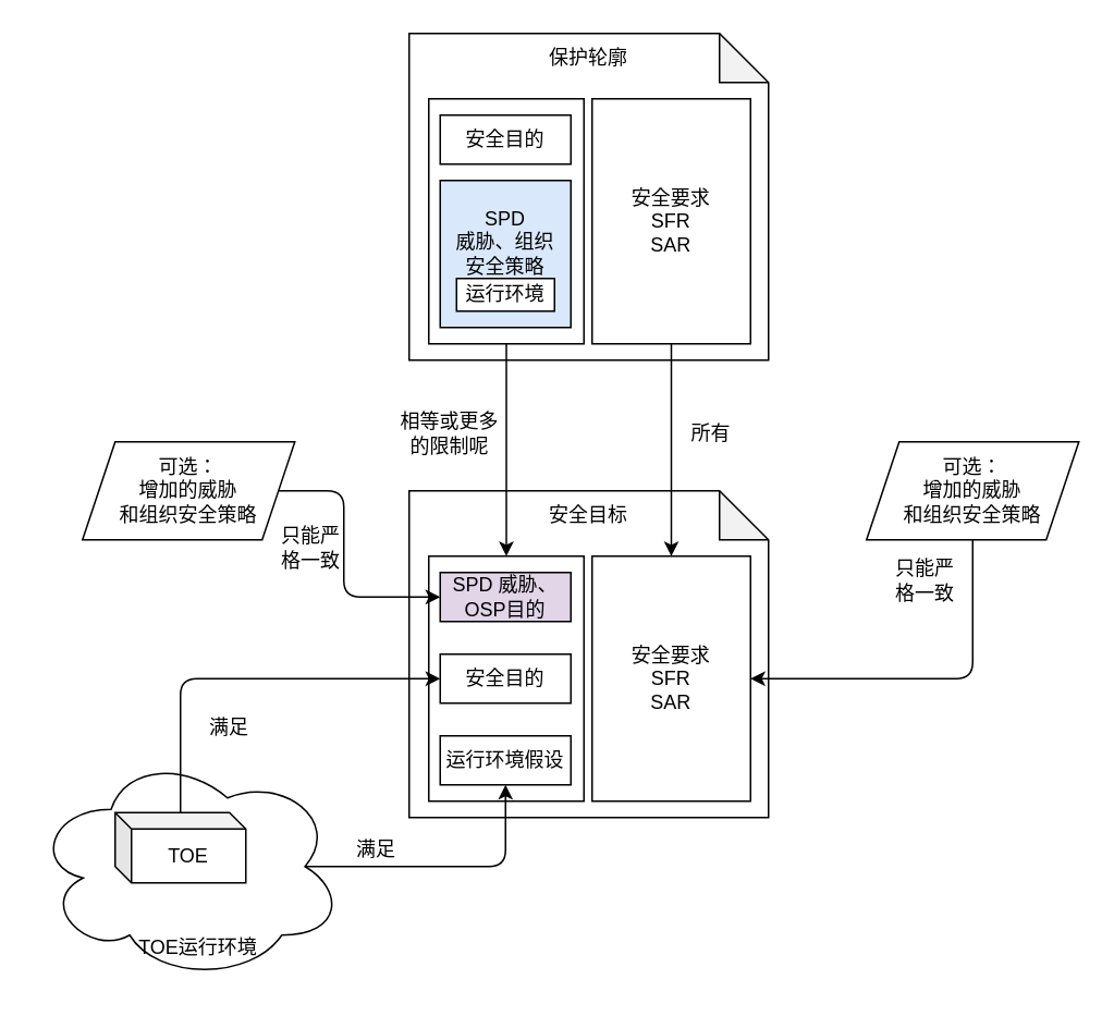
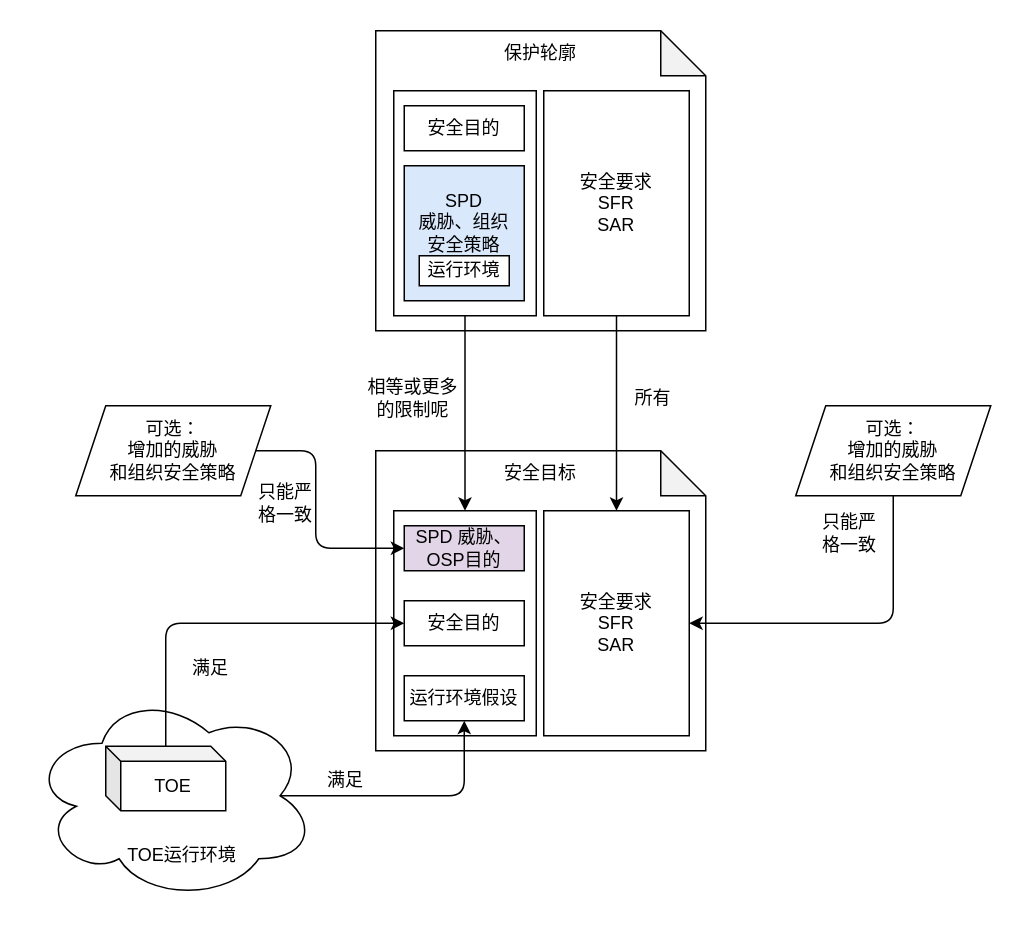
  <mxCell id="0" />
  <mxCell id="1" parent="0" />
  <mxCell id="2" value="" style="shape=note;whiteSpace=wrap;html=1;backgroundOutline=1;darkOpacity=0.05;" parent="1" vertex="1"><mxGeometry x="250" y="300" width="220" height="200" as="geometry" /></mxCell>
  <mxCell id="3" value="" style="ellipse;shape=cloud;whiteSpace=wrap;html=1;" parent="1" vertex="1"><mxGeometry x="20" y="460" width="190" height="140" as="geometry" /></mxCell>
  <mxCell id="4" value="" style="shape=note;whiteSpace=wrap;html=1;backgroundOutline=1;darkOpacity=0.05;" parent="1" vertex="1"><mxGeometry x="250" y="20" width="220" height="200" as="geometry" /></mxCell>
  <mxCell id="5" style="edgeStyle=none;html=1;entryX=0.5;entryY=0;entryDx=0;entryDy=0;" parent="1" source="6" target="14" edge="1"><mxGeometry relative="1" as="geometry" /></mxCell>
  <mxCell id="6" value="" style="rounded=0;whiteSpace=wrap;html=1;" parent="1" vertex="1"><mxGeometry x="262" y="60" width="95" height="150" as="geometry" /></mxCell>
  <mxCell id="7" value="安全目的" style="rounded=0;whiteSpace=wrap;html=1;" parent="1" vertex="1"><mxGeometry x="269" y="70" width="80" height="30" as="geometry" /></mxCell>
  <mxCell id="8" value="SPD&lt;br&gt;威胁、组织&lt;br&gt;安全策略&lt;br&gt;&lt;br&gt;" style="rounded=0;whiteSpace=wrap;html=1;fillColor=#dae8fc;" parent="1" vertex="1"><mxGeometry x="269" y="110" width="80" height="90" as="geometry" /></mxCell>
  <mxCell id="9" value="运行环境" style="rounded=0;whiteSpace=wrap;html=1;" parent="1" vertex="1"><mxGeometry x="279" y="170" width="60" height="20" as="geometry" /></mxCell>
  <mxCell id="10" style="edgeStyle=none;html=1;exitX=0.5;exitY=1;exitDx=0;exitDy=0;entryX=0.5;entryY=0;entryDx=0;entryDy=0;" parent="1" source="11" target="17" edge="1"><mxGeometry relative="1" as="geometry" /></mxCell>
  <mxCell id="11" value="安全要求&lt;br&gt;SFR&lt;br&gt;SAR" style="rounded=0;whiteSpace=wrap;html=1;" parent="1" vertex="1"><mxGeometry x="362" y="60" width="97" height="150" as="geometry" /></mxCell>
  <mxCell id="12" value="保护轮廓" style="text;html=1;strokeColor=none;fillColor=none;align=center;verticalAlign=middle;whiteSpace=wrap;rounded=0;" parent="1" vertex="1"><mxGeometry x="330" y="20" width="60" height="30" as="geometry" /></mxCell>
  <mxCell id="13" value="安全目标" style="text;html=1;strokeColor=none;fillColor=none;align=center;verticalAlign=middle;whiteSpace=wrap;rounded=0;" parent="1" vertex="1"><mxGeometry x="330" y="300" width="60" height="30" as="geometry" /></mxCell>
  <mxCell id="14" value="" style="rounded=0;whiteSpace=wrap;html=1;" parent="1" vertex="1"><mxGeometry x="262" y="340" width="95" height="150" as="geometry" /></mxCell>
  <mxCell id="15" value="SPD 威胁、OSP目的" style="rounded=0;whiteSpace=wrap;html=1;fillColor=#e1d5e7;" parent="1" vertex="1"><mxGeometry x="269" y="350" width="80" height="30" as="geometry" /></mxCell>
  <mxCell id="16" value="安全目的" style="rounded=0;whiteSpace=wrap;html=1;" parent="1" vertex="1"><mxGeometry x="269" y="400" width="80" height="30" as="geometry" /></mxCell>
  <mxCell id="17" value="安全要求&lt;br&gt;SFR&lt;br&gt;SAR" style="rounded=0;whiteSpace=wrap;html=1;" parent="1" vertex="1"><mxGeometry x="362" y="340" width="97" height="150" as="geometry" /></mxCell>
  <mxCell id="18" value="运行环境假设" style="rounded=0;whiteSpace=wrap;html=1;" parent="1" vertex="1"><mxGeometry x="269" y="450" width="80" height="30" as="geometry" /></mxCell>
  <mxCell id="19" style="edgeStyle=none;html=1;exitX=0.875;exitY=0.5;exitDx=0;exitDy=0;entryX=0.5;entryY=1;entryDx=0;entryDy=0;exitPerimeter=0;" parent="1" source="3" target="18" edge="1"><mxGeometry relative="1" as="geometry"><Array as="points"><mxPoint x="309" y="530" /></Array></mxGeometry></mxCell>
  <mxCell id="20" style="edgeStyle=none;html=1;exitX=0;exitY=0;exitDx=40;exitDy=0;exitPerimeter=0;entryX=0;entryY=0.5;entryDx=0;entryDy=0;" parent="1" source="21" target="16" edge="1"><mxGeometry relative="1" as="geometry"><Array as="points"><mxPoint x="110" y="415" /></Array></mxGeometry></mxCell>
  <mxCell id="21" value="TOE" style="shape=cube;whiteSpace=wrap;html=1;boundedLbl=1;backgroundOutline=1;darkOpacity=0.05;darkOpacity2=0.1;size=10;" parent="1" vertex="1"><mxGeometry x="70" y="497" width="80" height="43" as="geometry" /></mxCell>
  <mxCell id="22" value="满足" style="text;html=1;strokeColor=none;fillColor=none;align=center;verticalAlign=middle;whiteSpace=wrap;rounded=0;" parent="1" vertex="1"><mxGeometry x="200" y="505" width="60" height="30" as="geometry" /></mxCell>
  <mxCell id="23" value="满足" style="text;html=1;strokeColor=none;fillColor=none;align=center;verticalAlign=middle;whiteSpace=wrap;rounded=0;" parent="1" vertex="1"><mxGeometry x="110" y="430" width="60" height="30" as="geometry" /></mxCell>
- <mxCell id="24" value="TOE运行环境" style="text;html=1;strokeColor=none;fillColor=none;align=center;verticalAlign=middle;whiteSpace=wrap;rounded=0;" parent="1" vertex="1"><mxGeometry x="62" y="565" width="118" height="30" as="geometry" /></mxCell>
+ <mxCell id="24" value="TOE运行环境" style="text;html=1;strokeColor=none;fillColor=none;align=center;verticalAlign=middle;whiteSpace=wrap;rounded=0;" parent="1" vertex="1"><mxGeometry x="62" y="555" width="118" height="30" as="geometry" /></mxCell>
  <mxCell id="25" style="edgeStyle=none;html=1;exitX=1;exitY=0.5;exitDx=0;exitDy=0;entryX=0;entryY=0.5;entryDx=0;entryDy=0;" parent="1" source="26" target="15" edge="1"><mxGeometry relative="1" as="geometry"><Array as="points"><mxPoint x="210" y="300" /><mxPoint x="210" y="365" /></Array></mxGeometry></mxCell>
  <mxCell id="26" value="可选：&lt;br&gt;增加的威胁&lt;br&gt;和组织安全策略" style="shape=parallelogram;perimeter=parallelogramPerimeter;whiteSpace=wrap;html=1;fixedSize=1;" parent="1" vertex="1"><mxGeometry x="50" y="270" width="130" height="60" as="geometry" /></mxCell>
  <mxCell id="27" value="相等或更多的限制呢" style="text;html=1;strokeColor=none;fillColor=none;align=center;verticalAlign=middle;whiteSpace=wrap;rounded=0;" parent="1" vertex="1"><mxGeometry x="240" y="250" width="70" height="30" as="geometry" /></mxCell>
  <mxCell id="28" value="所有" style="text;html=1;strokeColor=none;fillColor=none;align=center;verticalAlign=middle;whiteSpace=wrap;rounded=0;" parent="1" vertex="1"><mxGeometry x="400" y="250" width="70" height="30" as="geometry" /></mxCell>
  <mxCell id="29" style="edgeStyle=none;html=1;entryX=1;entryY=0.5;entryDx=0;entryDy=0;" edge="1" parent="1" source="30" target="17"><mxGeometry relative="1" as="geometry"><Array as="points"><mxPoint x="595" y="415" /></Array></mxGeometry></mxCell>
  <mxCell id="30" value="可选：&lt;br&gt;增加的威胁&lt;br&gt;和组织安全策略" style="shape=parallelogram;perimeter=parallelogramPerimeter;whiteSpace=wrap;html=1;fixedSize=1;" parent="1" vertex="1"><mxGeometry x="530" y="270" width="130" height="60" as="geometry" /></mxCell>
  <mxCell id="31" value="只能严格一致" style="text;html=1;strokeColor=none;fillColor=none;align=center;verticalAlign=middle;whiteSpace=wrap;rounded=0;" vertex="1" parent="1"><mxGeometry x="546" y="340" width="40" height="30" as="geometry" /></mxCell>
  <mxCell id="32" value="只能严格一致" style="text;html=1;strokeColor=none;fillColor=none;align=center;verticalAlign=middle;whiteSpace=wrap;rounded=0;" vertex="1" parent="1"><mxGeometry x="170" y="320" width="40" height="30" as="geometry" /></mxCell>
